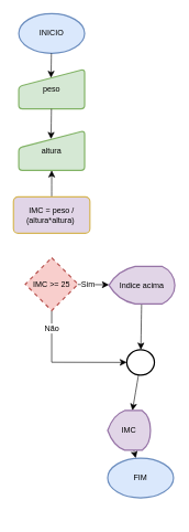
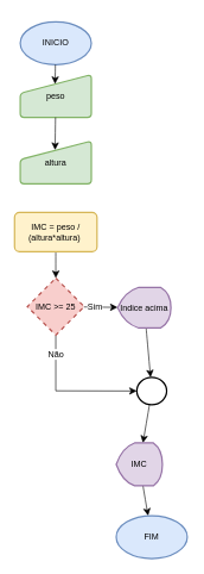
  <mxCell id="0" />
  <mxCell id="1" parent="0" />
- <mxCell id="2" value="INICIO" style="strokeWidth=2;html=1;shape=mxgraph.flowchart.start_1;whiteSpace=wrap;fillColor=#dae8fc;strokeColor=#6c8ebf;" vertex="1" parent="1"><mxGeometry x="28" y="20" width="100" height="60" as="geometry" /></mxCell>
+ <mxCell id="2" value="INICIO" style="strokeWidth=2;html=1;shape=mxgraph.flowchart.start_1;whiteSpace=wrap;fillColor=#dae8fc;strokeColor=#6c8ebf;" vertex="1" parent="1"><mxGeometry x="28" y="30" width="100" height="60" as="geometry" /></mxCell>
  <mxCell id="3" value="peso" style="html=1;strokeWidth=2;shape=manualInput;whiteSpace=wrap;rounded=1;size=26;arcSize=11;fillColor=#d5e8d4;strokeColor=#82b366;" vertex="1" parent="1"><mxGeometry x="28" y="104" width="100" height="60" as="geometry" /></mxCell>
  <mxCell id="4" value="&lt;div&gt;altura&lt;/div&gt;" style="html=1;strokeWidth=2;shape=manualInput;whiteSpace=wrap;rounded=1;size=26;arcSize=11;fillColor=#d5e8d4;strokeColor=#82b366;" vertex="1" parent="1"><mxGeometry x="28" y="197" width="100" height="60" as="geometry" /></mxCell>
- <mxCell id="5" value="" style="edgeStyle=none;curved=1;rounded=0;orthogonalLoop=1;jettySize=auto;html=1;fontSize=12;startSize=8;endSize=8;" edge="1" parent="1" source="6" target="4"><mxGeometry relative="1" as="geometry" /></mxCell>
- <mxCell id="6" value="IMC = peso / (altura*altura)&amp;nbsp;" style="rounded=1;whiteSpace=wrap;html=1;absoluteArcSize=1;arcSize=14;strokeWidth=2;fillColor=#e1d5e7;strokeColor=#d6b656;" vertex="1" parent="1"><mxGeometry x="20" y="297" width="116" height="55" as="geometry" /></mxCell>
+ <mxCell id="5" value="" style="edgeStyle=none;curved=1;rounded=0;orthogonalLoop=1;jettySize=auto;html=1;fontSize=12;startSize=8;endSize=8;" edge="1" parent="1" source="6" target="13"><mxGeometry relative="1" as="geometry" /></mxCell>
+ <mxCell id="6" value="IMC = peso / (altura*altura)&amp;nbsp;" style="rounded=1;whiteSpace=wrap;html=1;absoluteArcSize=1;arcSize=14;strokeWidth=2;fillColor=#fff2cc;strokeColor=#d6b656;" vertex="1" parent="1"><mxGeometry x="20" y="297" width="116" height="55" as="geometry" /></mxCell>
  <mxCell id="7" style="edgeStyle=none;curved=1;rounded=0;orthogonalLoop=1;jettySize=auto;html=1;fontSize=12;startSize=8;endSize=8;entryX=0.49;entryY=0.217;entryDx=0;entryDy=0;entryPerimeter=0;" edge="1" parent="1" source="2" target="3"><mxGeometry relative="1" as="geometry"><mxPoint x="77" y="123" as="targetPoint" /></mxGeometry></mxCell>
  <mxCell id="8" style="edgeStyle=none;curved=1;rounded=0;orthogonalLoop=1;jettySize=auto;html=1;entryX=0.49;entryY=0.208;entryDx=0;entryDy=0;entryPerimeter=0;fontSize=12;startSize=8;endSize=8;" edge="1" parent="1" source="3" target="4"><mxGeometry relative="1" as="geometry" /></mxCell>
  <mxCell id="9" value="" style="edgeStyle=none;curved=1;rounded=0;orthogonalLoop=1;jettySize=auto;html=1;fontSize=12;startSize=8;endSize=8;" edge="1" parent="1" source="13" target="15"><mxGeometry relative="1" as="geometry" /></mxCell>
  <mxCell id="10" value="Sim" style="edgeLabel;html=1;align=center;verticalAlign=middle;resizable=0;points=[];fontSize=12;" vertex="1" connectable="0" parent="9"><mxGeometry x="-0.356" y="1" relative="1" as="geometry"><mxPoint as="offset" /></mxGeometry></mxCell>
  <mxCell id="11" style="edgeStyle=none;curved=0;rounded=0;orthogonalLoop=1;jettySize=auto;html=1;exitX=0.5;exitY=1;exitDx=0;exitDy=0;entryX=0;entryY=0.5;entryDx=0;entryDy=0;fontSize=12;startSize=8;endSize=8;" edge="1" parent="1" source="13" target="17"><mxGeometry relative="1" as="geometry"><Array as="points"><mxPoint x="78" y="547" /></Array></mxGeometry></mxCell>
  <mxCell id="12" value="Não" style="edgeLabel;html=1;align=center;verticalAlign=middle;resizable=0;points=[];fontSize=12;" vertex="1" connectable="0" parent="11"><mxGeometry x="-0.72" y="-1" relative="1" as="geometry"><mxPoint y="-1" as="offset" /></mxGeometry></mxCell>
  <mxCell id="13" value="IMC &amp;gt;= 25" style="rhombus;whiteSpace=wrap;html=1;strokeWidth=2;fillColor=#f8cecc;strokeColor=#b85450;dashed=1;" vertex="1" parent="1"><mxGeometry x="38" y="389" width="80" height="80" as="geometry" /></mxCell>
  <mxCell id="14" value="" style="edgeStyle=none;curved=1;rounded=0;orthogonalLoop=1;jettySize=auto;html=1;fontSize=12;startSize=8;endSize=8;" edge="1" parent="1" source="15" target="17"><mxGeometry relative="1" as="geometry" /></mxCell>
- <mxCell id="15" value="Indice acima" style="strokeWidth=2;html=1;shape=mxgraph.flowchart.display;whiteSpace=wrap;fillColor=#e1d5e7;strokeColor=#9673a6;" vertex="1" parent="1"><mxGeometry x="165" y="402" width="100" height="57" as="geometry" /></mxCell>
+ <mxCell id="15" value="Indice acima" style="strokeWidth=2;html=1;shape=mxgraph.flowchart.display;whiteSpace=wrap;fillColor=#e1d5e7;strokeColor=#9673a6;" vertex="1" parent="1"><mxGeometry x="165" y="402" width="75" height="57" as="geometry" /></mxCell>
  <mxCell id="16" value="" style="edgeStyle=none;curved=1;rounded=0;orthogonalLoop=1;jettySize=auto;html=1;fontSize=12;startSize=8;endSize=8;" edge="1" parent="1" source="17" target="19"><mxGeometry relative="1" as="geometry" /></mxCell>
  <mxCell id="17" value="" style="ellipse;whiteSpace=wrap;html=1;strokeWidth=2;" vertex="1" parent="1"><mxGeometry x="192" y="528" width="42" height="38.5" as="geometry" /></mxCell>
  <mxCell id="18" value="" style="edgeStyle=none;curved=1;rounded=0;orthogonalLoop=1;jettySize=auto;html=1;fontSize=12;startSize=8;endSize=8;" edge="1" parent="1" source="19" target="20"><mxGeometry relative="1" as="geometry" /></mxCell>
  <mxCell id="19" value="IMC" style="strokeWidth=2;html=1;shape=mxgraph.flowchart.display;whiteSpace=wrap;fillColor=#e1d5e7;strokeColor=#9673a6;" vertex="1" parent="1"><mxGeometry x="163" y="620" width="65" height="60" as="geometry" /></mxCell>
- <mxCell id="20" value="FIM" style="strokeWidth=2;html=1;shape=mxgraph.flowchart.start_1;whiteSpace=wrap;fillColor=#dae8fc;strokeColor=#6c8ebf;" vertex="1" parent="1"><mxGeometry x="163" y="692" width="100" height="60" as="geometry" /></mxCell>
+ <mxCell id="20" value="FIM" style="strokeWidth=2;html=1;shape=mxgraph.flowchart.start_1;whiteSpace=wrap;fillColor=#dae8fc;strokeColor=#6c8ebf;" vertex="1" parent="1"><mxGeometry x="163" y="722" width="100" height="60" as="geometry" /></mxCell>
